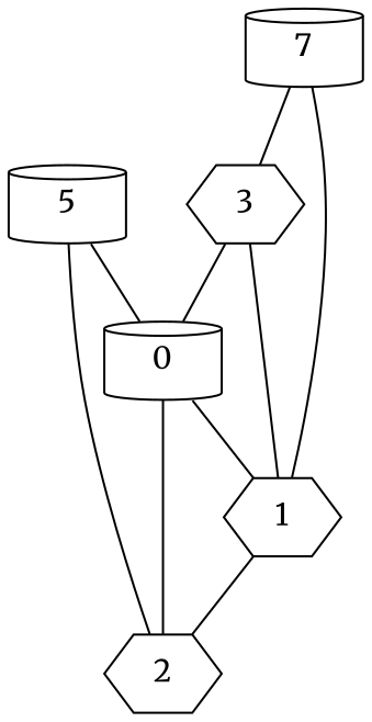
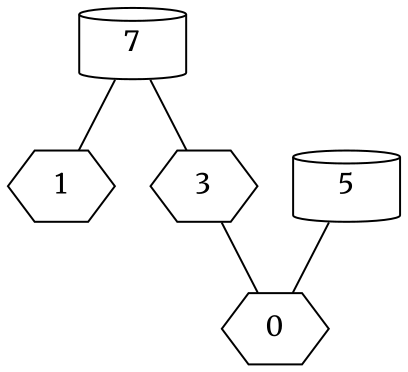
  graph {
    fontname=Merriweather
    node [fontname=Merriweather shape=cylinder]
    edge [fontname=Merriweather]
-   n1 [label=0]
+   n1 [label=0 shape=hexagon]
    n2 [label=1 shape=hexagon]
-   n3 [label=2 shape=hexagon]
    n4 [label=3 shape=hexagon]
    n5 [label=7]
    n6 [label=5]
-   n1 -- n2
-   n2 -- n3
-   n3 -- n1
    n4 -- n1
-   n4 -- n2
    n5 -- n2
    n5 -- n4
    n6 -- n1
-   n6 -- n3
  }
